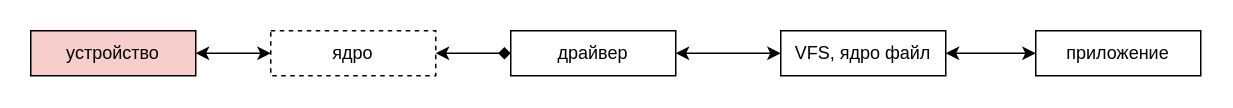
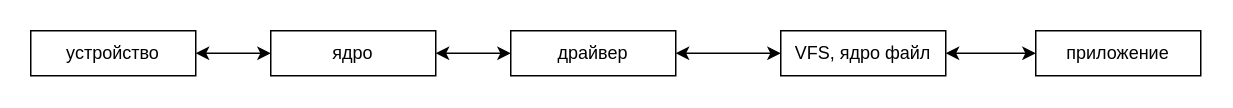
  <mxCell id="0" />
  <mxCell id="1" parent="0" />
  <mxCell id="2" style="edgeStyle=orthogonalEdgeStyle;rounded=0;orthogonalLoop=1;jettySize=auto;html=1;startArrow=classic;startFill=1;" edge="1" parent="1" source="3" target="5"><mxGeometry relative="1" as="geometry" /></mxCell>
- <mxCell id="3" value="устройство" style="rounded=0;whiteSpace=wrap;html=1;fillColor=#f8cecc;" vertex="1" parent="1"><mxGeometry x="20" y="20" width="110" height="30" as="geometry" /></mxCell>
- <mxCell id="4" style="edgeStyle=orthogonalEdgeStyle;rounded=0;orthogonalLoop=1;jettySize=auto;html=1;startArrow=classic;startFill=1;endArrow=diamond;" edge="1" parent="1" source="5" target="7"><mxGeometry relative="1" as="geometry" /></mxCell>
- <mxCell id="5" value="ядро" style="rounded=0;whiteSpace=wrap;html=1;dashed=1;" vertex="1" parent="1"><mxGeometry x="180" y="20" width="110" height="30" as="geometry" /></mxCell>
+ <mxCell id="3" value="устройство" style="rounded=0;whiteSpace=wrap;html=1;" vertex="1" parent="1"><mxGeometry x="20" y="20" width="110" height="30" as="geometry" /></mxCell>
+ <mxCell id="4" style="edgeStyle=orthogonalEdgeStyle;rounded=0;orthogonalLoop=1;jettySize=auto;html=1;startArrow=classic;startFill=1;" edge="1" parent="1" source="5" target="7"><mxGeometry relative="1" as="geometry" /></mxCell>
+ <mxCell id="5" value="ядро" style="rounded=0;whiteSpace=wrap;html=1;" vertex="1" parent="1"><mxGeometry x="180" y="20" width="110" height="30" as="geometry" /></mxCell>
  <mxCell id="6" style="edgeStyle=orthogonalEdgeStyle;rounded=0;orthogonalLoop=1;jettySize=auto;html=1;startArrow=classic;startFill=1;" edge="1" parent="1" source="7" target="9"><mxGeometry relative="1" as="geometry" /></mxCell>
  <mxCell id="7" value="драйвер" style="rounded=0;whiteSpace=wrap;html=1;" vertex="1" parent="1"><mxGeometry x="340" y="20" width="110" height="30" as="geometry" /></mxCell>
  <mxCell id="8" style="edgeStyle=orthogonalEdgeStyle;rounded=0;orthogonalLoop=1;jettySize=auto;html=1;startArrow=classic;startFill=1;" edge="1" parent="1" source="9" target="10"><mxGeometry relative="1" as="geometry" /></mxCell>
  <mxCell id="9" value="VFS, ядро файл" style="rounded=0;whiteSpace=wrap;html=1;" vertex="1" parent="1"><mxGeometry x="520" y="20" width="110" height="30" as="geometry" /></mxCell>
  <mxCell id="10" value="приложение" style="rounded=0;whiteSpace=wrap;html=1;" vertex="1" parent="1"><mxGeometry x="690" y="20" width="110" height="30" as="geometry" /></mxCell>
